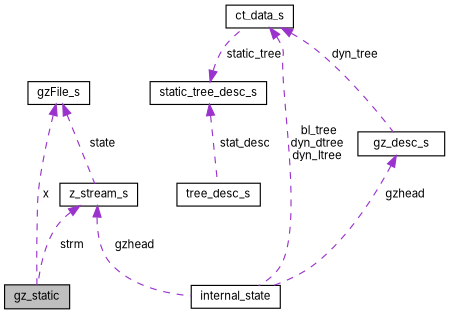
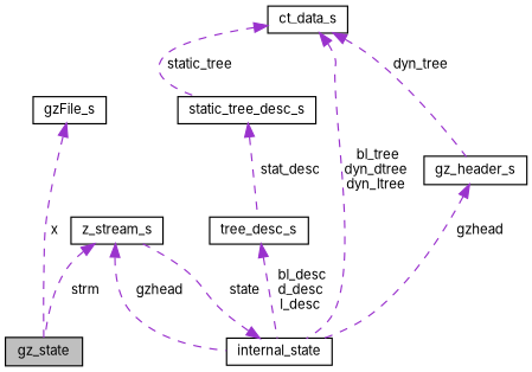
  digraph {
    fontname=Inter
    node [color=black fillcolor=white fontname=Inter fontsize=10 shape=record style=filled]
    edge [color=darkorchid3 dir=back fontname=Inter fontsize=10 labelfontname=Helvetica labelfontsize=10 style=dashed]
-   n1 [fillcolor=grey75 fontcolor=black height=0.2 label=gz_static width=0.4]
+   n1 [fillcolor=grey75 fontcolor=black height=0.2 label=gz_state width=0.4]
    n2 [height=0.2 label=gzFile_s width=0.4]
    n3 [height=0.2 label=z_stream_s width=0.4]
    n4 [height=0.2 label=internal_state width=0.4]
-   n5 [height=0.2 label=gz_desc_s width=0.4]
+   n5 [height=0.2 label=gz_header_s width=0.4]
    n6 [height=0.2 label=tree_desc_s width=0.4]
    n7 [height=0.2 label=static_tree_desc_s width=0.4]
    n8 [height=0.2 label=ct_data_s width=0.4]
    n2 -> n1 [label=" x"]
    n3 -> n1 [label=" strm"]
    n3 -> n4 [label=" gzhead"]
-   n2 -> n3 [label=" state"]
+   n4 -> n3 [label=" state"]
    n5 -> n4 [label=" gzhead"]
+   n6 -> n4 [label=" bl_desc\nd_desc\nl_desc"]
    n7 -> n6 [label=" stat_desc"]
    n8 -> n4 [label=" bl_tree\ndyn_dtree\ndyn_ltree"]
    n8 -> n5 [label=" dyn_tree"]
-   n7 -> n8 [label=" static_tree"]
+   n8 -> n7 [label=" static_tree"]
  }
